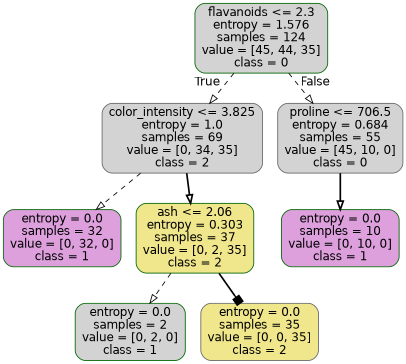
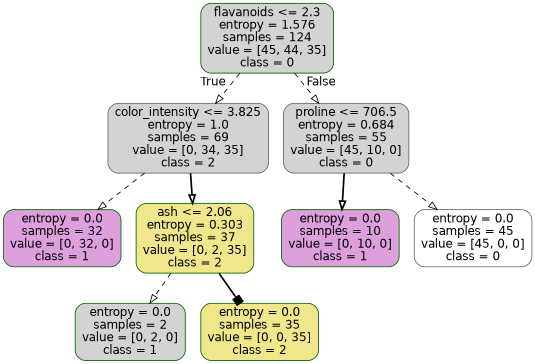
  digraph {
    node [color=darkgreen fillcolor=lightgrey fontname=helvetica shape=box style="filled, rounded"]
    edge [arrowhead=onormal fontname=helvetica style=dashed]
    n1 [label="flavanoids <= 2.3\nentropy = 1.576\nsamples = 124\nvalue = [45, 44, 35]\nclass = 0"]
    n2 [color=gray40 label="color_intensity <= 3.825\nentropy = 1.0\nsamples = 69\nvalue = [0, 34, 35]\nclass = 2"]
    n3 [color=gray40 label="proline <= 706.5\nentropy = 0.684\nsamples = 55\nvalue = [45, 10, 0]\nclass = 0"]
    n4 [fillcolor=plum label="entropy = 0.0\nsamples = 32\nvalue = [0, 32, 0]\nclass = 1"]
    n5 [fillcolor=khaki label="ash <= 2.06\nentropy = 0.303\nsamples = 37\nvalue = [0, 2, 35]\nclass = 2"]
    n6 [fillcolor=plum label="entropy = 0.0\nsamples = 10\nvalue = [0, 10, 0]\nclass = 1"]
+   n7 [color=gray40 fillcolor=white label="entropy = 0.0\nsamples = 45\nvalue = [45, 0, 0]\nclass = 0"]
    n8 [label="entropy = 0.0\nsamples = 2\nvalue = [0, 2, 0]\nclass = 1"]
-   n9 [color=gray40 fillcolor=khaki label="entropy = 0.0\nsamples = 35\nvalue = [0, 0, 35]\nclass = 2"]
+   n9 [fillcolor=khaki label="entropy = 0.0\nsamples = 35\nvalue = [0, 0, 35]\nclass = 2"]
    n1 -> n2 [headlabel=True labelangle=45 labeldistance=2.5]
    n1 -> n3 [headlabel=False labelangle=-45 labeldistance=2.5]
    n2 -> n4
    n2 -> n5 [style=bold]
    n3 -> n6 [style=bold]
+   n3 -> n7
    n5 -> n8
    n5 -> n9 [arrowhead=box style=bold]
  }
